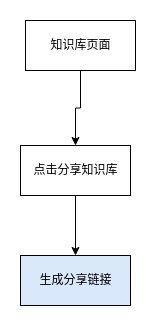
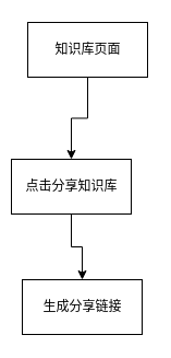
  <mxCell id="0" />
  <mxCell id="1" parent="0" />
  <mxCell id="2" style="edgeStyle=orthogonalEdgeStyle;rounded=0;orthogonalLoop=1;jettySize=auto;html=1;entryX=0.5;entryY=0;entryDx=0;entryDy=0;" edge="1" parent="1" source="3" target="5"><mxGeometry relative="1" as="geometry" /></mxCell>
  <mxCell id="3" value="知识库页面" style="html=1;" vertex="1" parent="1"><mxGeometry x="25" y="20" width="110" height="50" as="geometry" /></mxCell>
  <mxCell id="4" style="edgeStyle=orthogonalEdgeStyle;rounded=0;orthogonalLoop=1;jettySize=auto;html=1;" edge="1" parent="1" source="5" target="6"><mxGeometry relative="1" as="geometry" /></mxCell>
- <mxCell id="5" value="点击分享知识库" style="html=1;" vertex="1" parent="1"><mxGeometry x="20" y="145" width="110" height="50" as="geometry" /></mxCell>
- <mxCell id="6" value="生成分享链接" style="html=1;fillColor=#dae8fc;" vertex="1" parent="1"><mxGeometry x="20" y="255" width="110" height="50" as="geometry" /></mxCell>
+ <mxCell id="5" value="点击分享知识库" style="html=1;" vertex="1" parent="1"><mxGeometry x="10" y="145" width="110" height="50" as="geometry" /></mxCell>
+ <mxCell id="6" value="生成分享链接" style="html=1;" vertex="1" parent="1"><mxGeometry x="20" y="255" width="110" height="50" as="geometry" /></mxCell>
